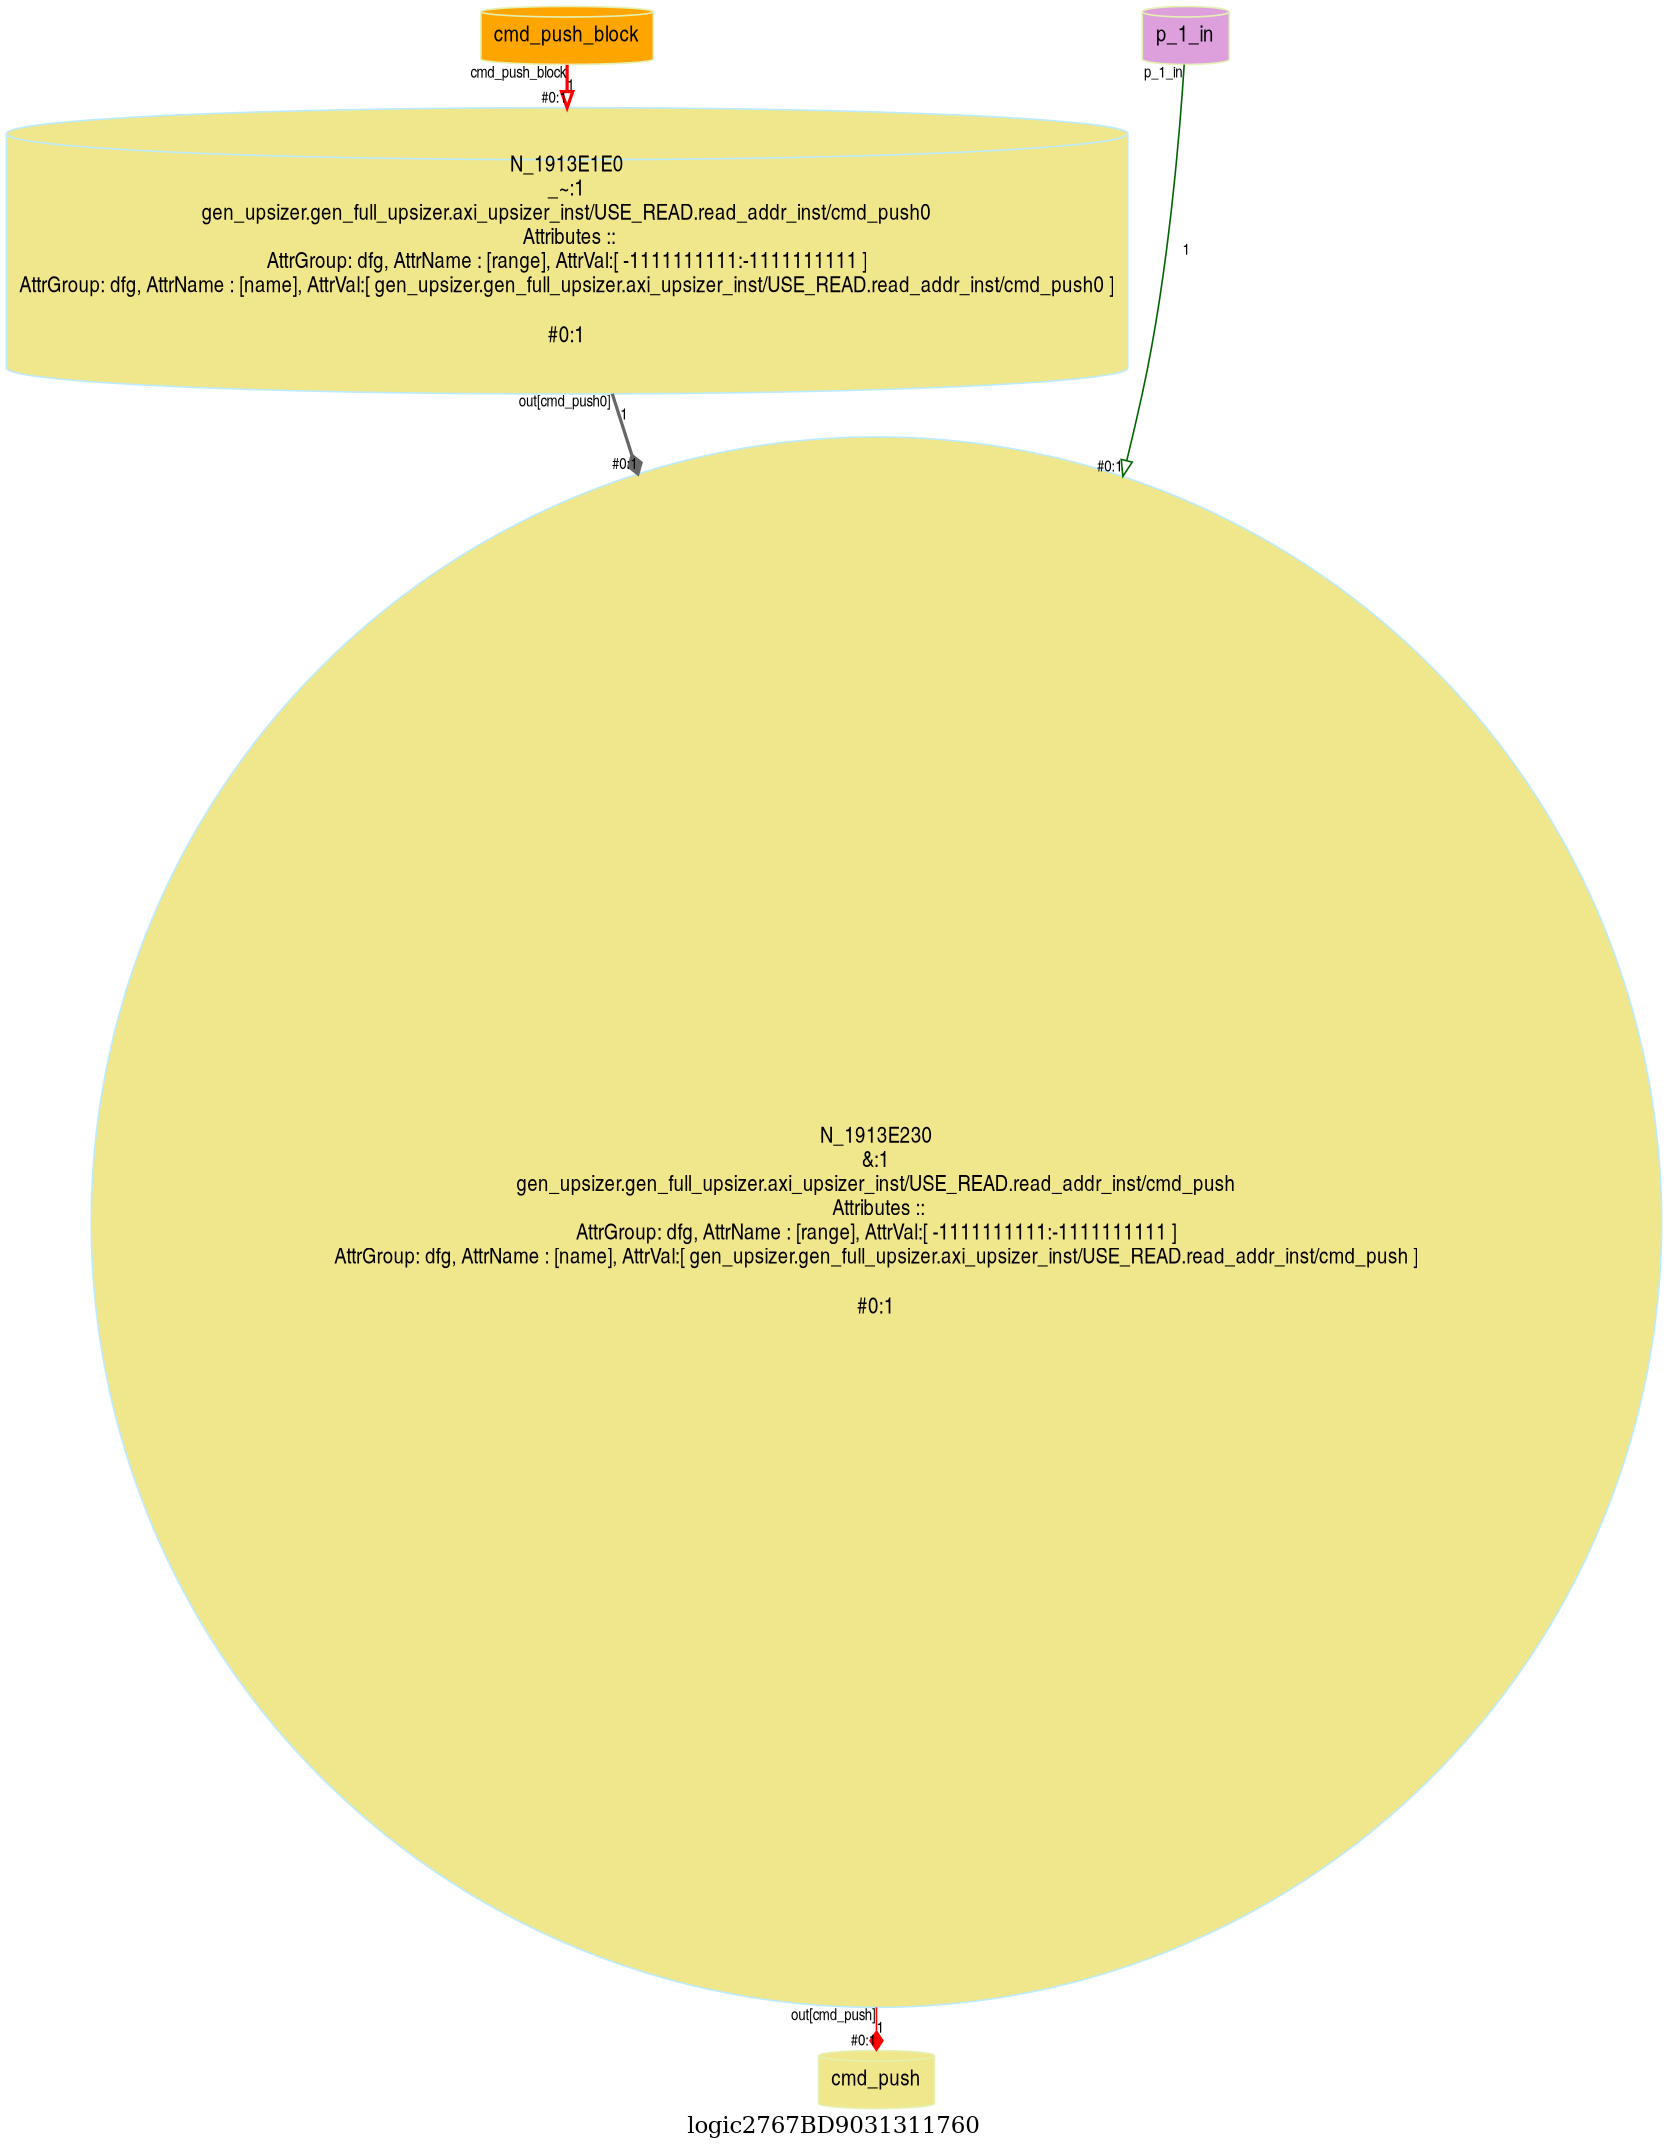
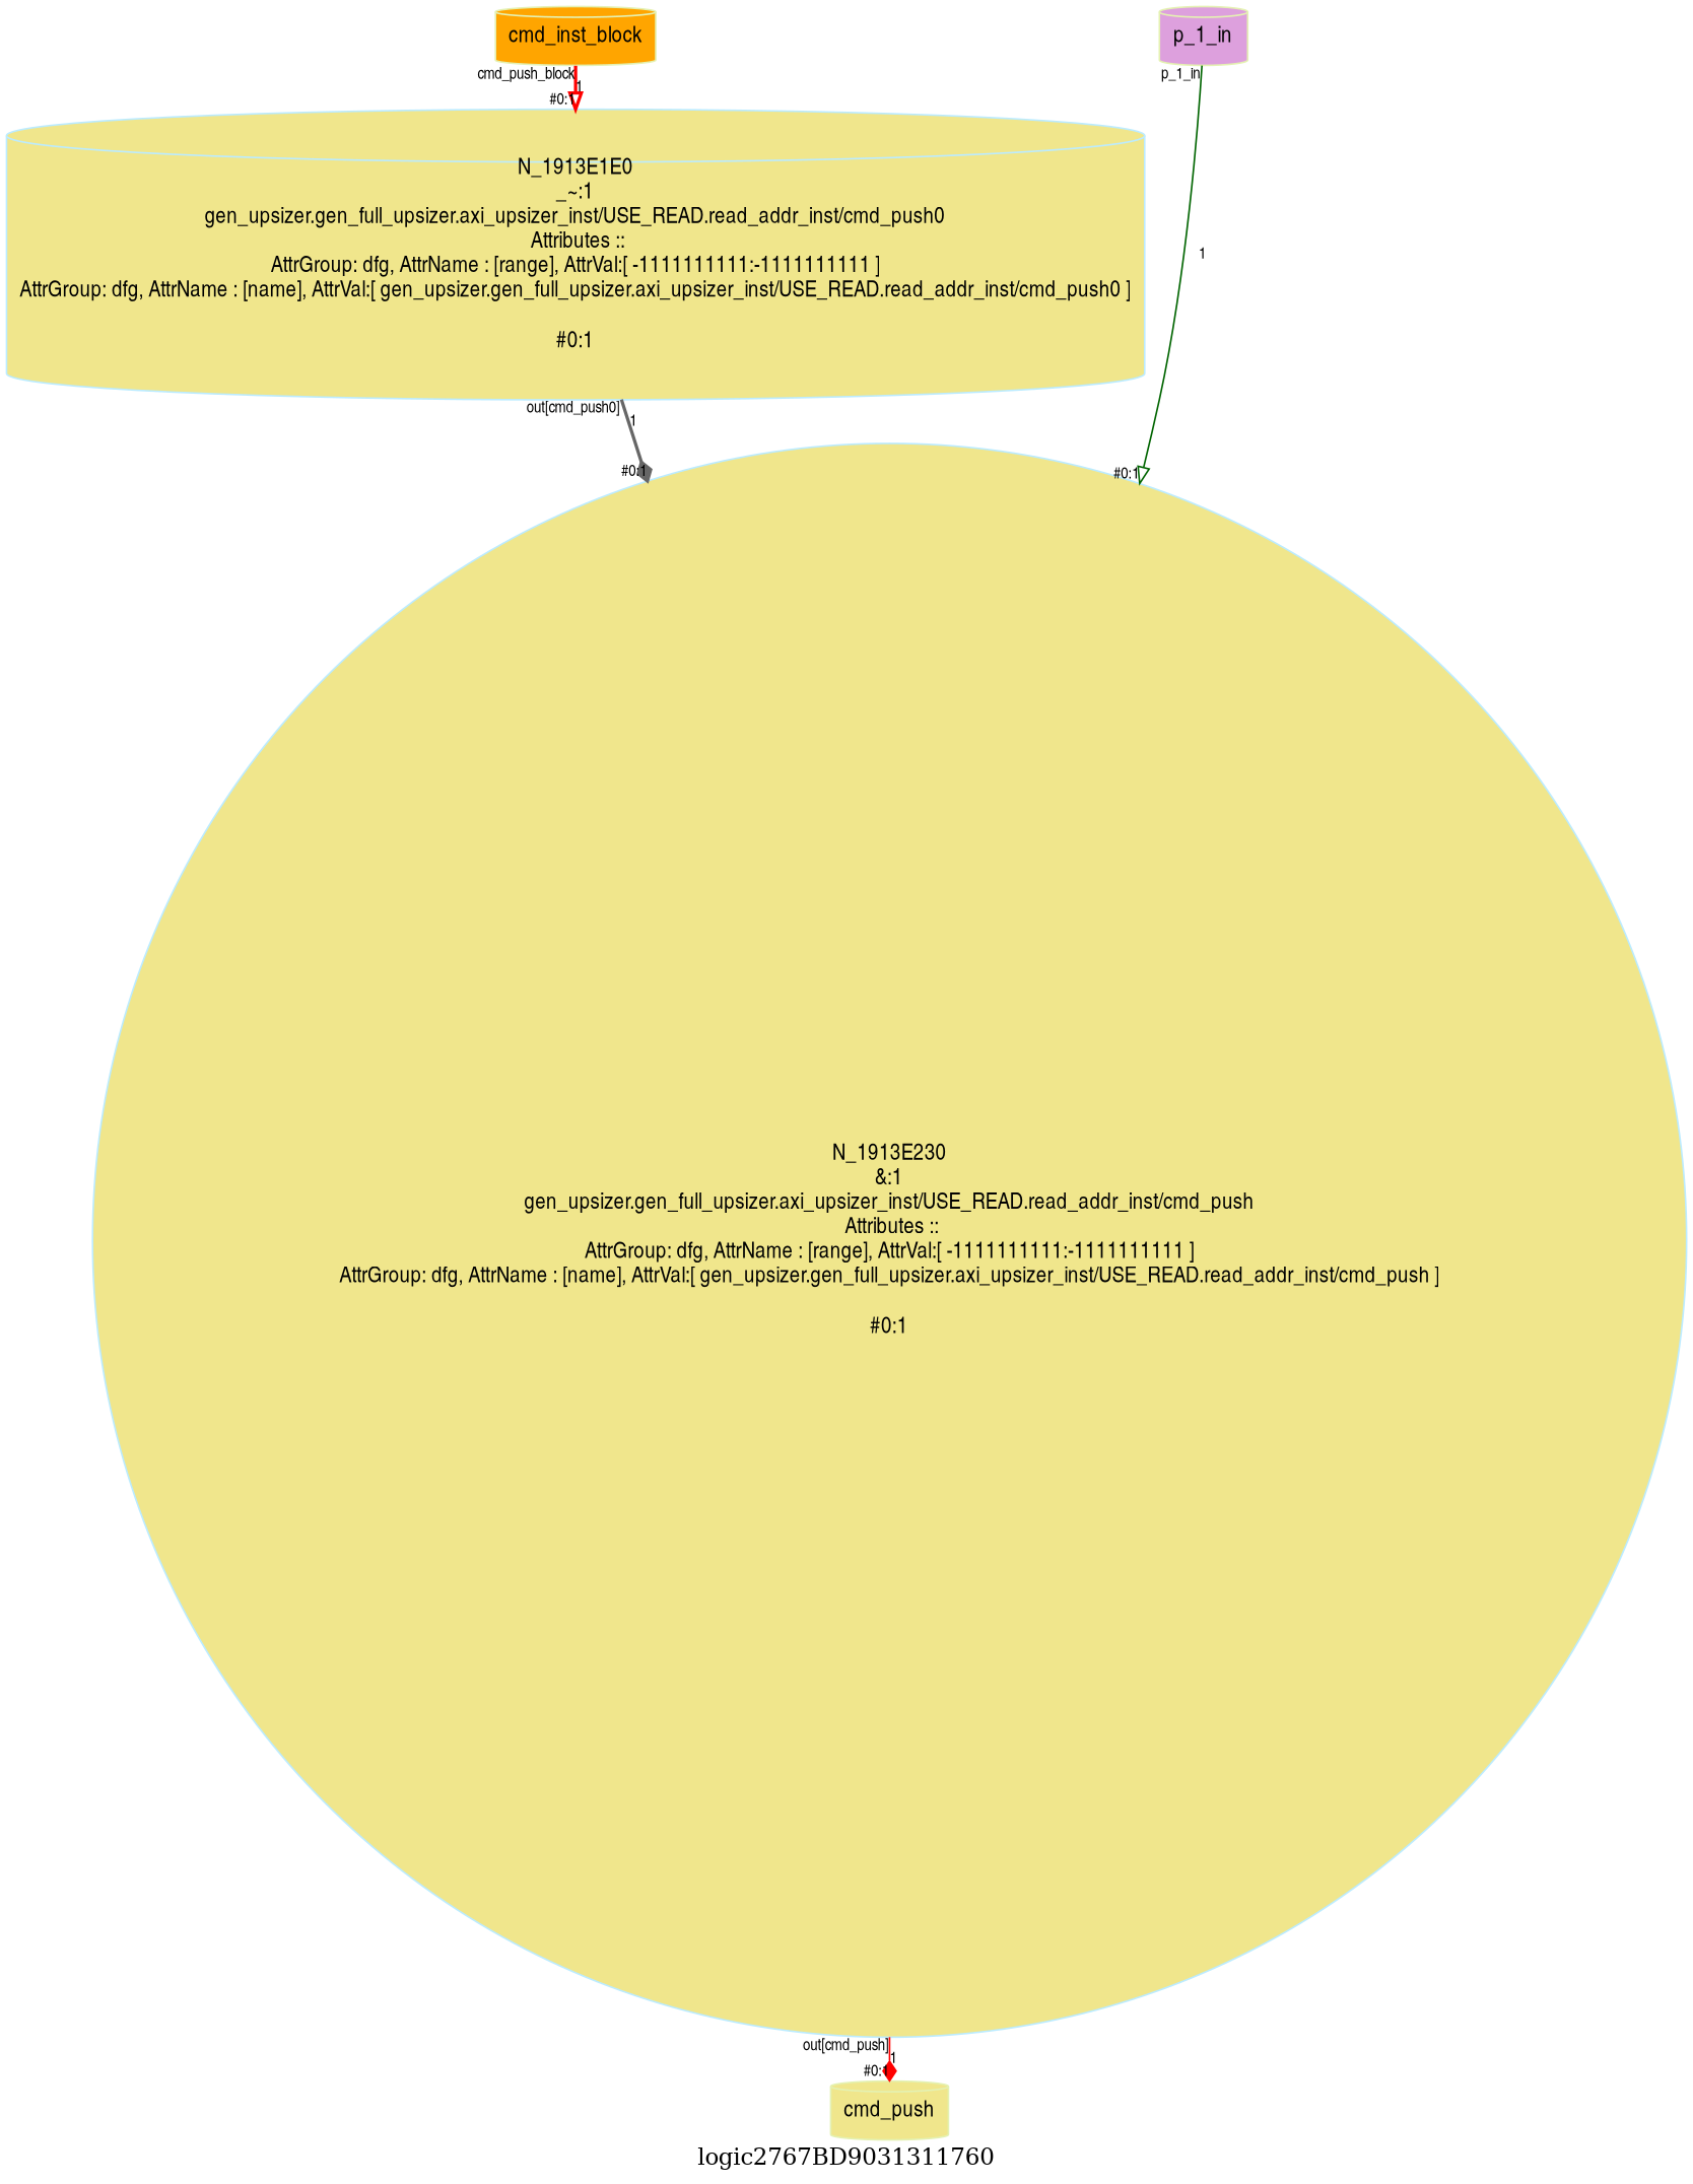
  digraph {
    label=logic2767BD9031311760
    ranksep=0.1
    splines=true
    node [color="#e4f1b2" fontname=helveticanarrow shape=cylinder style=filled fillcolor=khaki]
    edge [color=red fontname=helveticanarrow fontsize=10 headlabel="#0:1" style=bold arrowhead=onormal]
-   n1 [label=cmd_push_block fillcolor=orange]
+   n1 [label=cmd_inst_block fillcolor=orange]
    n2 [label=p_1_in fillcolor=plum]
    n3 [label=cmd_push]
    n4 [color="#bbebff" label="N_1913E1E0\n_~:1\ngen_upsizer.gen_full_upsizer.axi_upsizer_inst/USE_READ.read_addr_inst/cmd_push0\n Attributes ::\nAttrGroup: dfg, AttrName : [range], AttrVal:[ -1111111111:-1111111111 ]\nAttrGroup: dfg, AttrName : [name], AttrVal:[ gen_upsizer.gen_full_upsizer.axi_upsizer_inst/USE_READ.read_addr_inst/cmd_push0 ]\n\n#0:1\n"]
    n5 [color="#bbebff" label="N_1913E230\n&:1\ngen_upsizer.gen_full_upsizer.axi_upsizer_inst/USE_READ.read_addr_inst/cmd_push\n Attributes ::\nAttrGroup: dfg, AttrName : [range], AttrVal:[ -1111111111:-1111111111 ]\nAttrGroup: dfg, AttrName : [name], AttrVal:[ gen_upsizer.gen_full_upsizer.axi_upsizer_inst/USE_READ.read_addr_inst/cmd_push ]\n\n#0:1\n" shape=circle]
    subgraph sub_1 {
      rank=source
      n1
      n2
    }
    subgraph sub_2 {
      rank=sink
      n3
    }
    n1 -> n4 [label=1 taillabel=cmd_push_block]
    n2 -> n5 [color=darkgreen label=1 taillabel=p_1_in style=solid]
    n4 -> n5 [color=gray40 label=1 taillabel="out[cmd_push0]" arrowhead=diamond]
    n5 -> n3 [label=1 taillabel="out[cmd_push]" style=solid arrowhead=diamond]
  }
